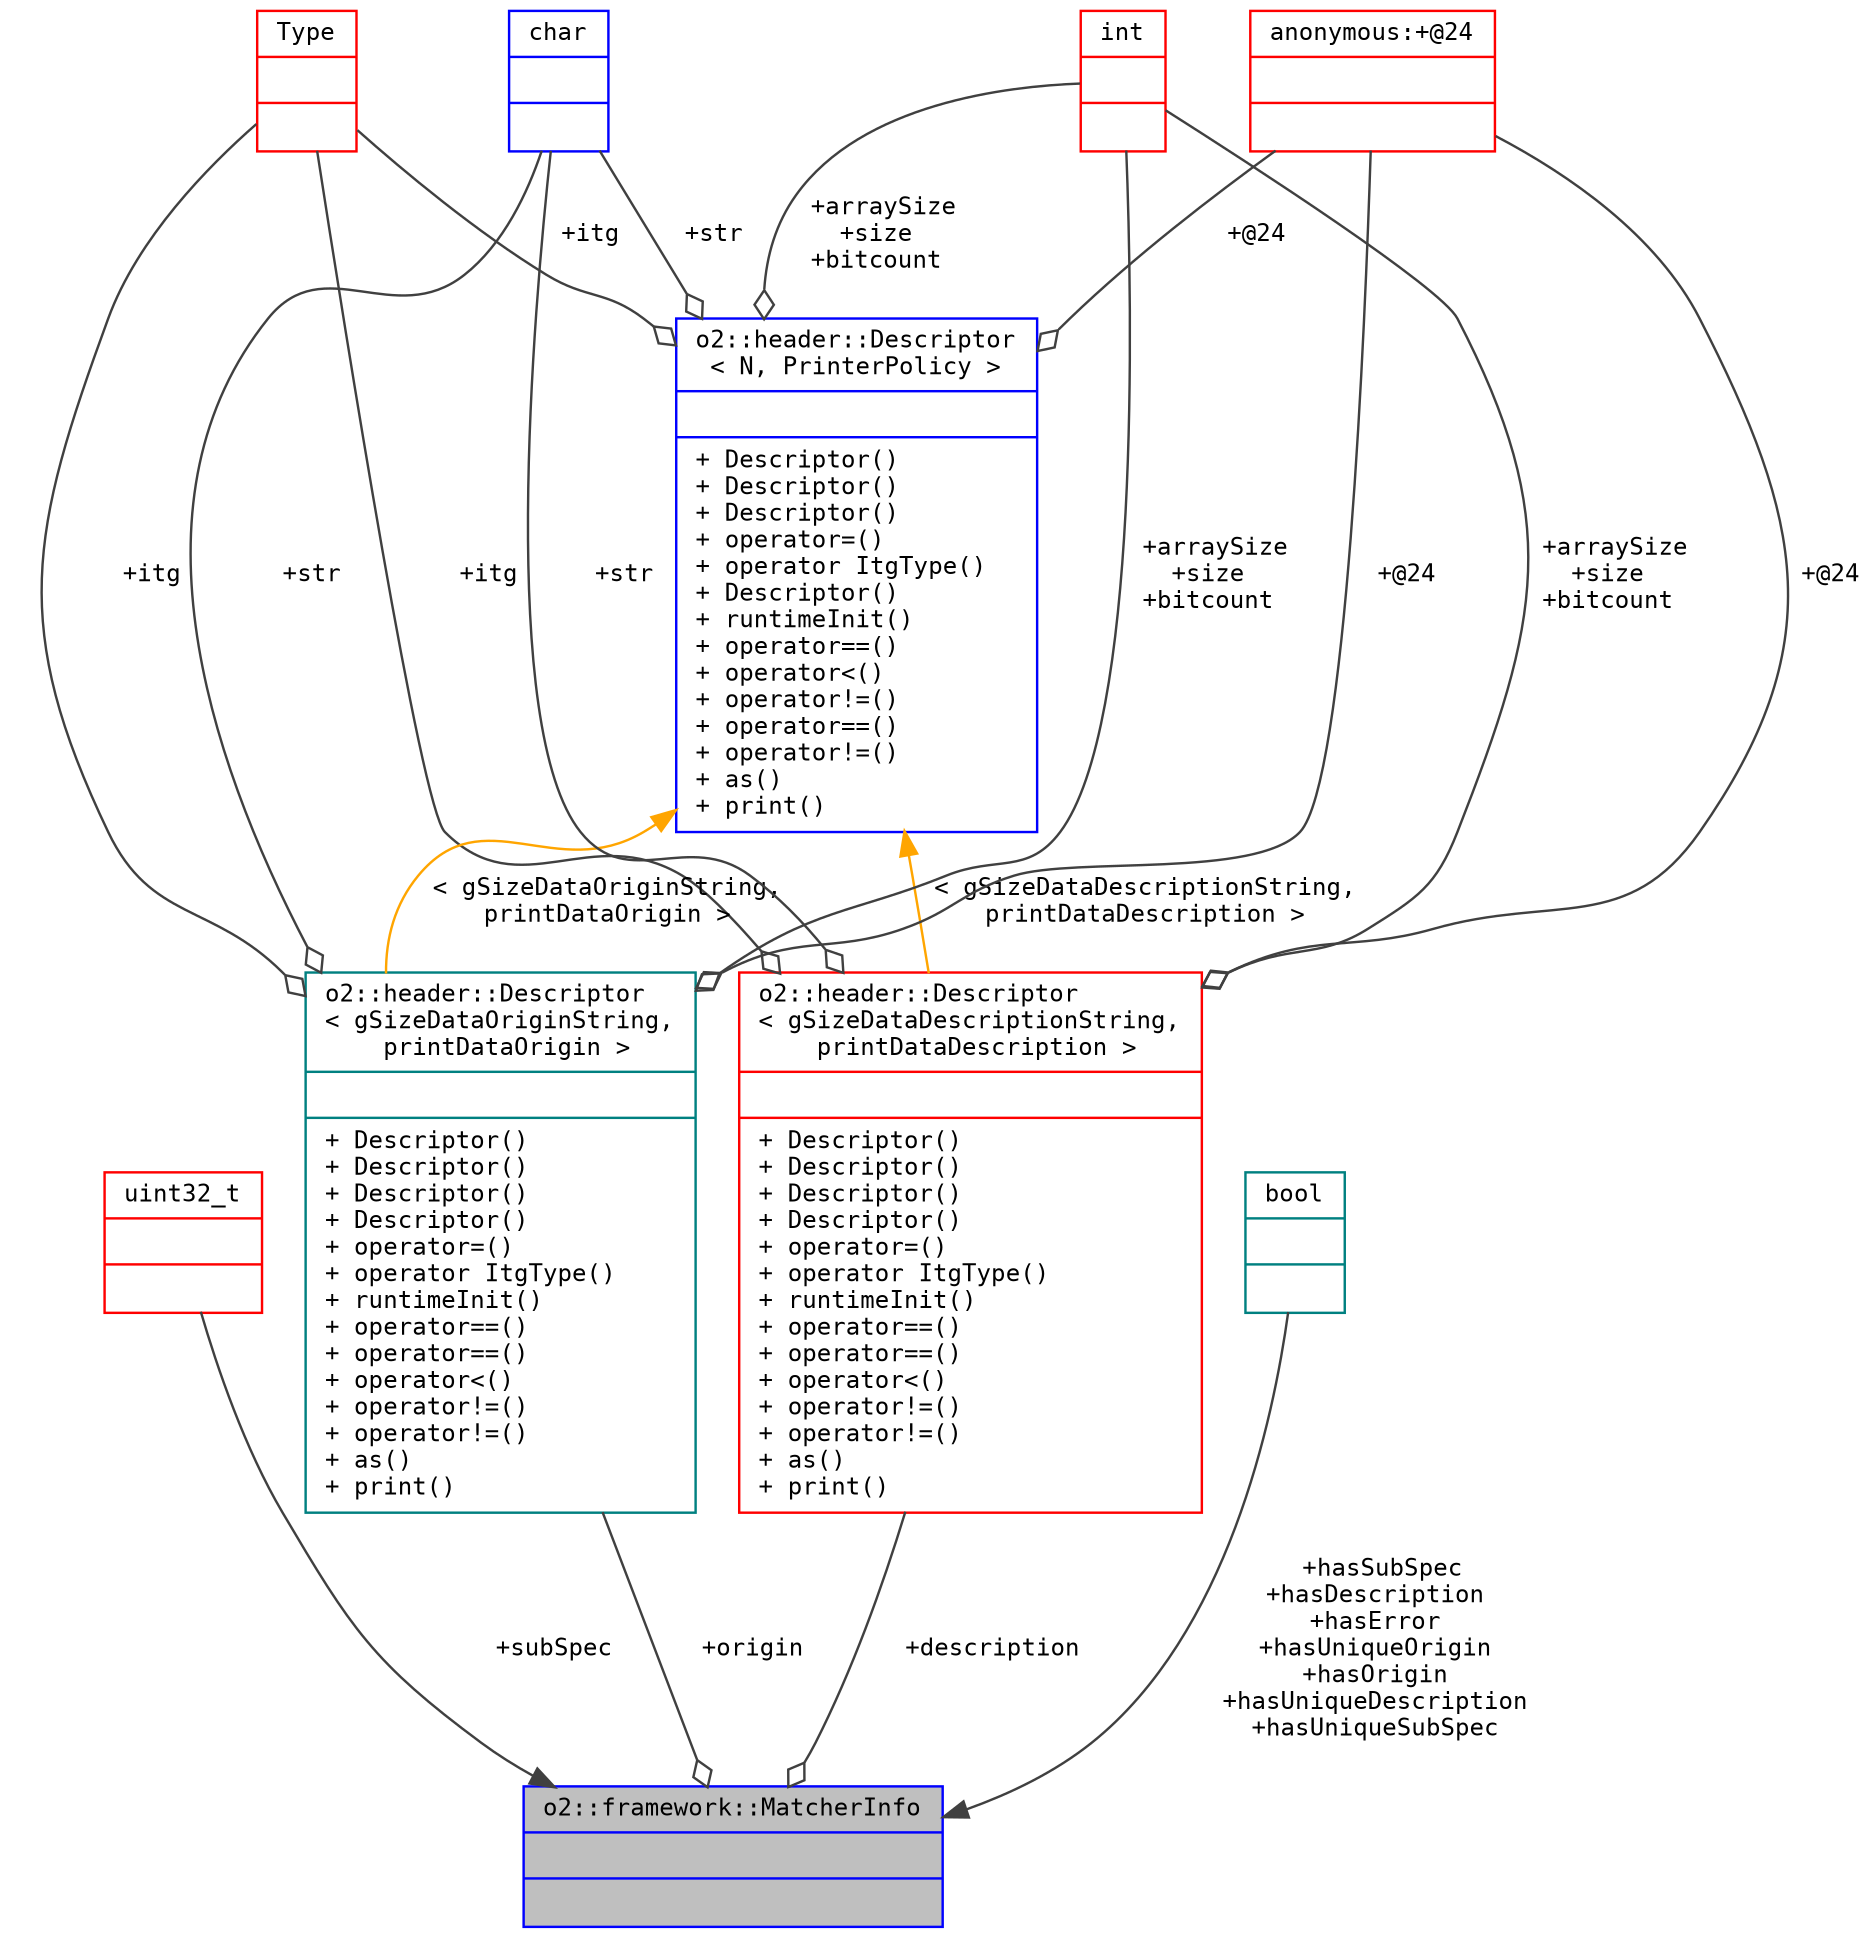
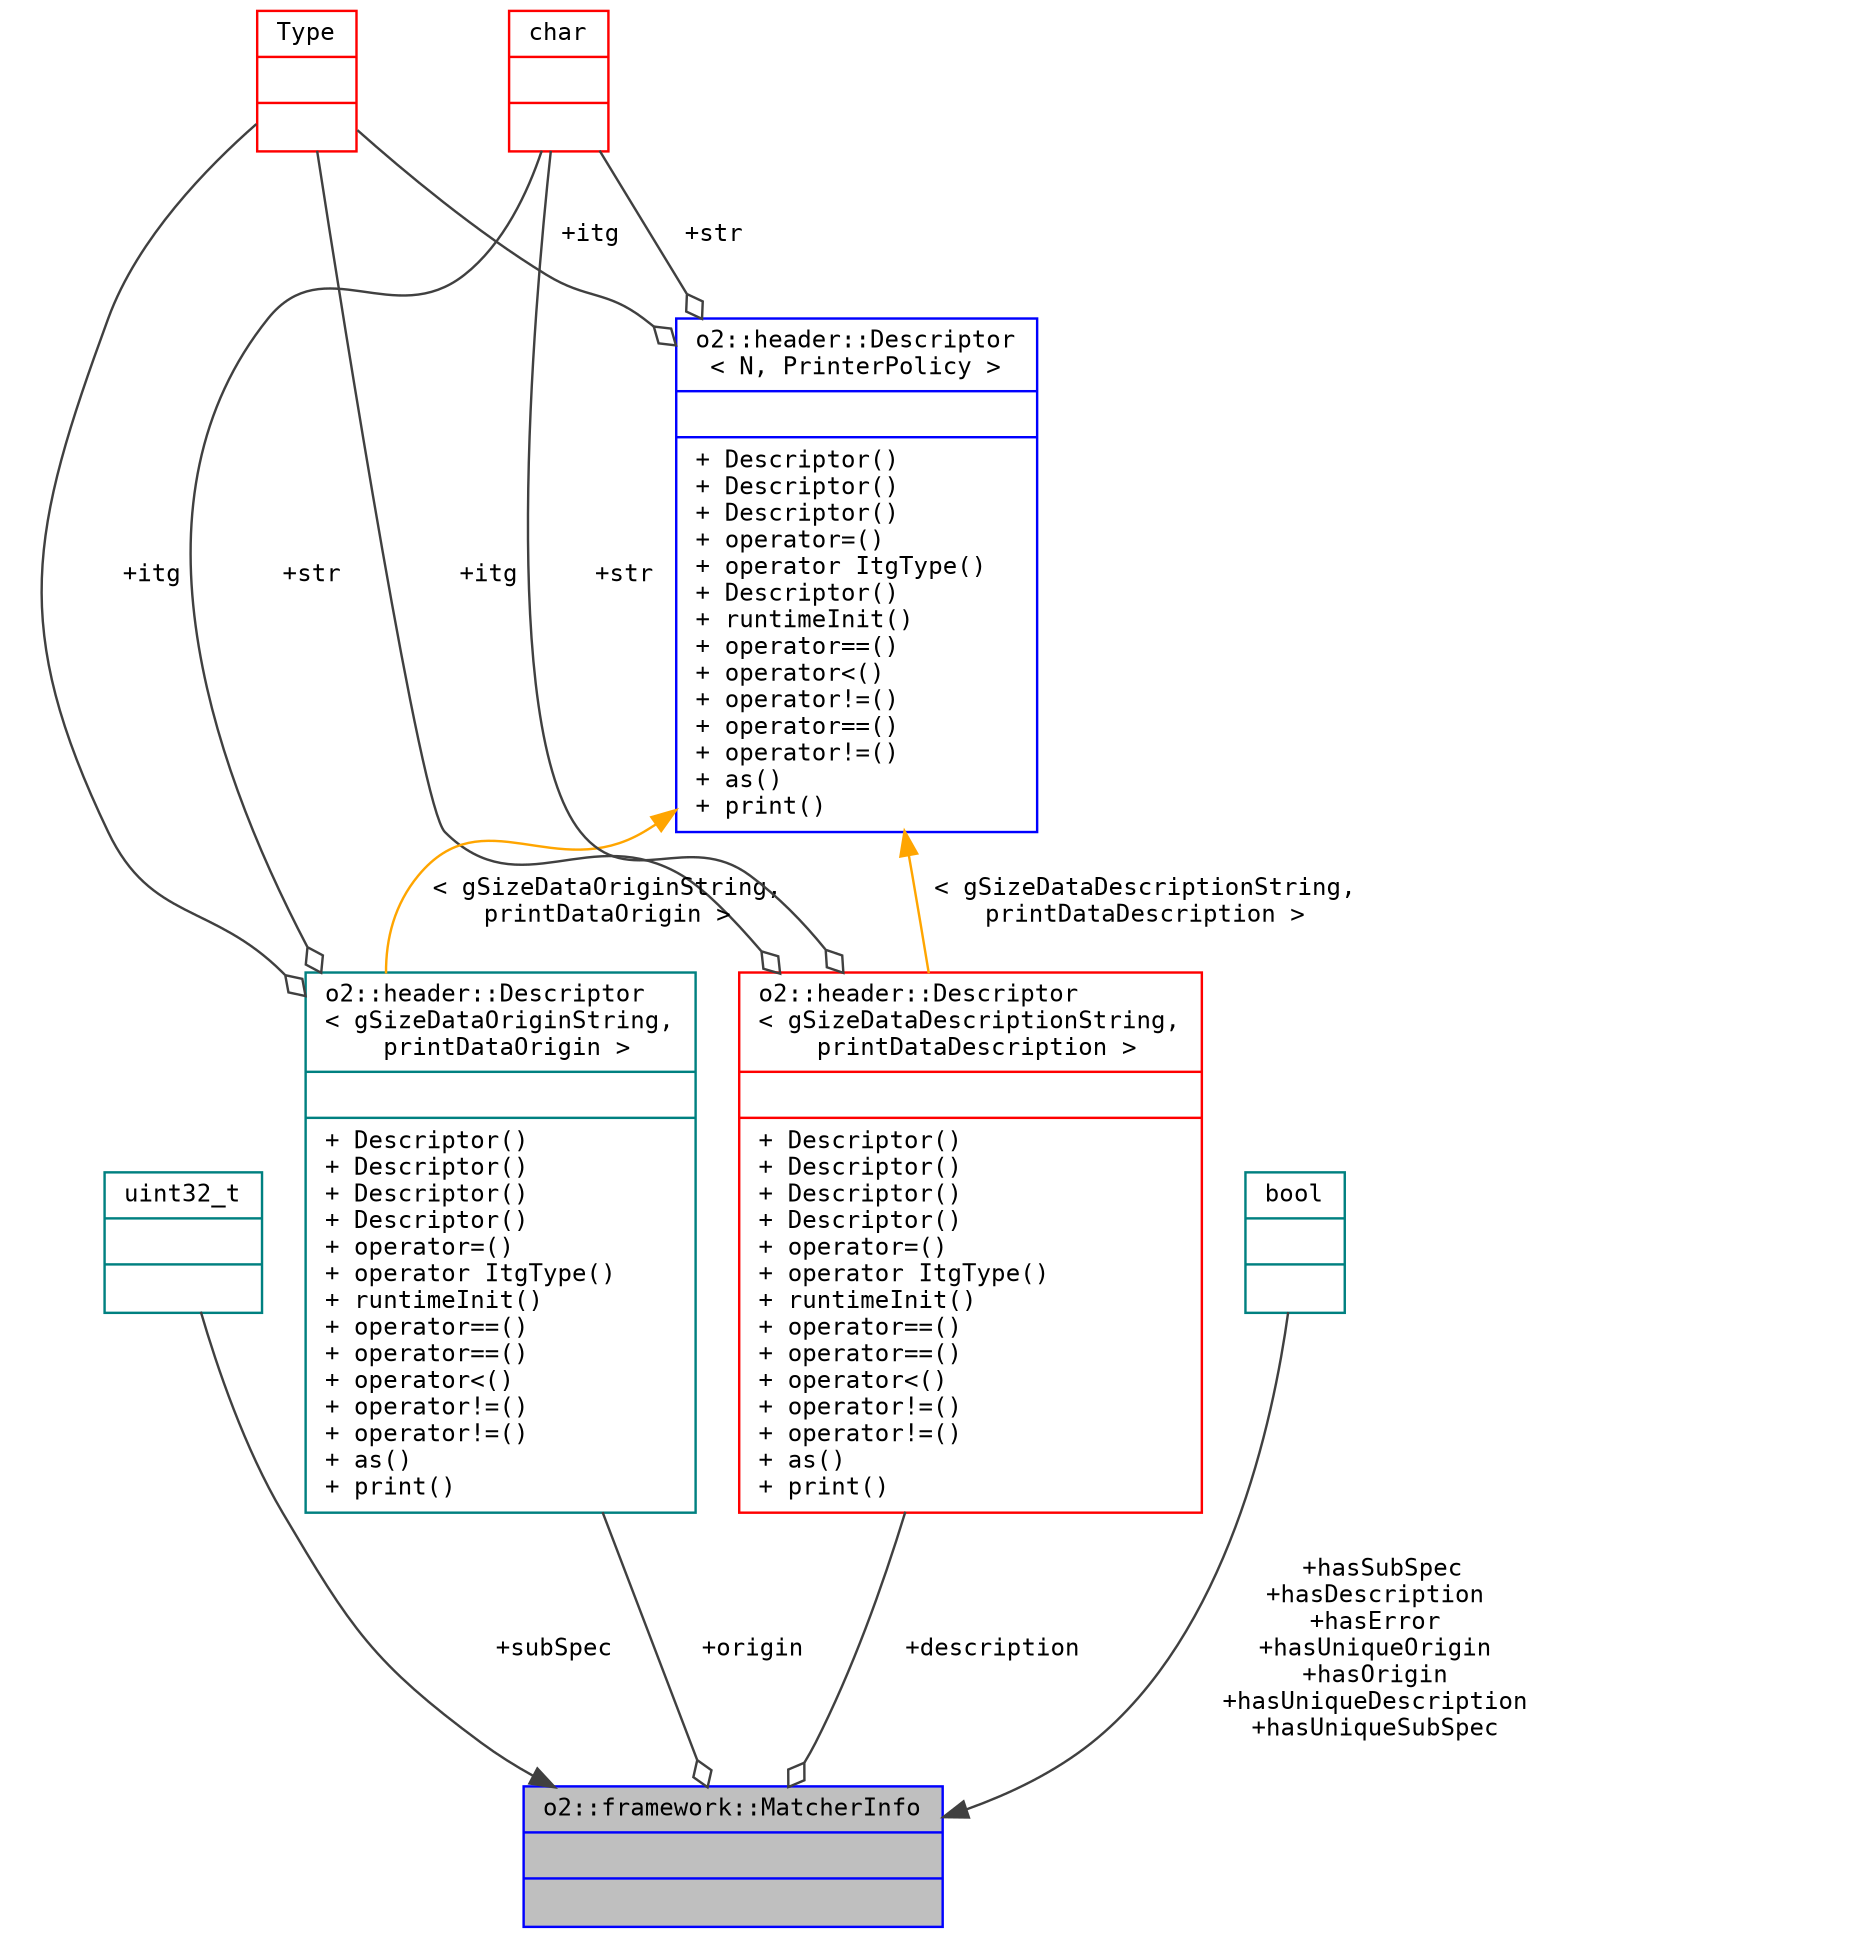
  digraph {
    fontname="DejaVu Sans Mono"
    node [color=red fontname="DejaVu Sans Mono" fontsize=10 shape=record]
    edge [arrowhead=odiamond color=grey25 fontname="DejaVu Sans Mono" fontsize=10 labelfontname=Helvetica labelfontsize=10 style=solid]
    n1 [color=blue fillcolor=grey75 fontcolor=black height=0.2 label="{o2::framework::MatcherInfo\n||}" style=filled width=0.4]
-   n2 [height=0.2 label="{uint32_t\n||}" width=0.4]
+   n2 [color=teal height=0.2 label="{uint32_t\n||}" width=0.4]
    n3 [color=teal height=0.2 label="{o2::header::Descriptor\l\< gSizeDataOriginString,\l printDataOrigin \>\n||+ Descriptor()\l+ Descriptor()\l+ Descriptor()\l+ Descriptor()\l+ operator=()\l+ operator ItgType()\l+ runtimeInit()\l+ operator==()\l+ operator==()\l+ operator\<()\l+ operator!=()\l+ operator!=()\l+ as()\l+ print()\l}" width=0.4]
    n4 [height=0.2 label="{Type\n||}" width=0.4]
    n5 [color=blue height=0.2 label="{o2::header::Descriptor\l\< N, PrinterPolicy \>\n||+ Descriptor()\l+ Descriptor()\l+ Descriptor()\l+ operator=()\l+ operator ItgType()\l+ Descriptor()\l+ runtimeInit()\l+ operator==()\l+ operator\<()\l+ operator!=()\l+ operator==()\l+ operator!=()\l+ as()\l+ print()\l}" width=0.4]
    n6 [height=0.2 label="{o2::header::Descriptor\l\< gSizeDataDescriptionString,\l printDataDescription \>\n||+ Descriptor()\l+ Descriptor()\l+ Descriptor()\l+ Descriptor()\l+ operator=()\l+ operator ItgType()\l+ runtimeInit()\l+ operator==()\l+ operator==()\l+ operator\<()\l+ operator!=()\l+ operator!=()\l+ as()\l+ print()\l}" width=0.4]
-   n7 [color=blue height=0.2 label="{char\n||}" width=0.4]
-   n8 [height=0.2 label="{int\n||}" width=0.4]
-   n9 [height=0.2 label="{anonymous:+@24\n||}" width=0.4]
+   n7 [height=0.2 label="{char\n||}" width=0.4]
    n10 [color=teal height=0.2 label="{bool\n||}" width=0.4]
    n2 -> n1 [arrowhead=normal label=" +subSpec"]
    n3 -> n1 [label=" +origin"]
    n4 -> n3 [label=" +itg"]
    n4 -> n5 [label=" +itg"]
    n4 -> n6 [label=" +itg"]
    n5 -> n3 [color=orange dir=back label=" \< gSizeDataOriginString,\l printDataOrigin \>" arrowhead=""]
    n5 -> n6 [color=orange dir=back label=" \< gSizeDataDescriptionString,\l printDataDescription \>" arrowhead=""]
    n6 -> n1 [label=" +description"]
    n7 -> n3 [label=" +str"]
    n7 -> n5 [label=" +str"]
    n7 -> n6 [label=" +str"]
-   n8 -> n3 [label=" +arraySize\n+size\n+bitcount"]
-   n8 -> n5 [label=" +arraySize\n+size\n+bitcount"]
-   n8 -> n6 [label=" +arraySize\n+size\n+bitcount"]
-   n9 -> n3 [label=" +@24"]
-   n9 -> n5 [label=" +@24"]
-   n9 -> n6 [label=" +@24"]
    n10 -> n1 [arrowhead=normal label=" +hasSubSpec\n+hasDescription\n+hasError\n+hasUniqueOrigin\n+hasOrigin\n+hasUniqueDescription\n+hasUniqueSubSpec"]
  }
